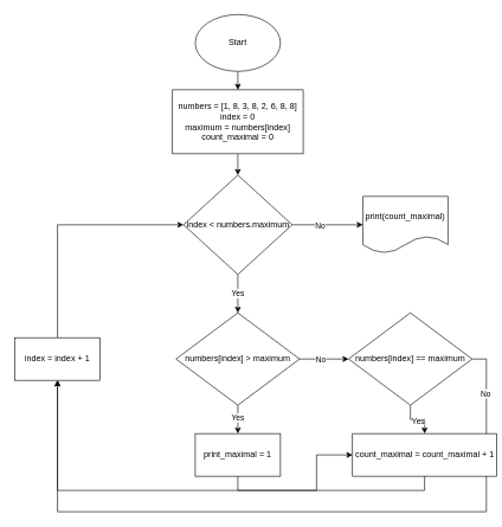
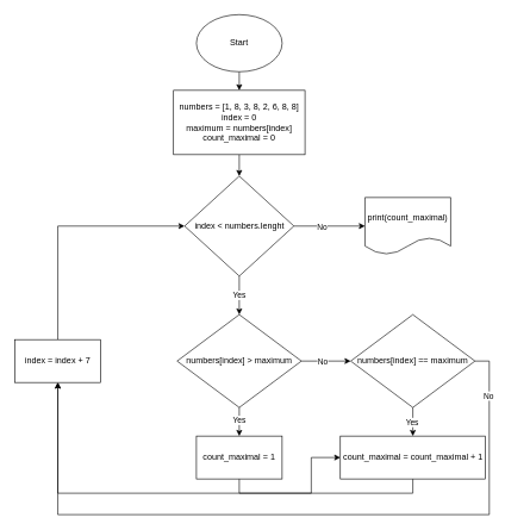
  <mxCell id="0" />
  <mxCell id="1" parent="0" />
  <mxCell id="2" style="edgeStyle=orthogonalEdgeStyle;rounded=0;orthogonalLoop=1;jettySize=auto;html=1;exitX=0.5;exitY=1;exitDx=0;exitDy=0;entryX=0.5;entryY=0;entryDx=0;entryDy=0;" edge="1" parent="1" source="3" target="5"><mxGeometry relative="1" as="geometry" /></mxCell>
  <mxCell id="3" value="Start" style="ellipse;whiteSpace=wrap;html=1;" vertex="1" parent="1"><mxGeometry x="274" y="20" width="120" height="80" as="geometry" /></mxCell>
  <mxCell id="4" style="edgeStyle=orthogonalEdgeStyle;rounded=0;orthogonalLoop=1;jettySize=auto;html=1;exitX=0.5;exitY=1;exitDx=0;exitDy=0;entryX=0.5;entryY=0;entryDx=0;entryDy=0;" edge="1" parent="1" source="5" target="10"><mxGeometry relative="1" as="geometry" /></mxCell>
  <mxCell id="5" value="numbers = [1, 8, 3, 8, 2, 6, 8, 8]&lt;br&gt;index = 0&lt;br&gt;maximum = numbers[index]&lt;br&gt;count_maximal = 0" style="rounded=0;whiteSpace=wrap;html=1;" vertex="1" parent="1"><mxGeometry x="242" y="126" width="184" height="90" as="geometry" /></mxCell>
  <mxCell id="6" style="edgeStyle=orthogonalEdgeStyle;rounded=0;orthogonalLoop=1;jettySize=auto;html=1;exitX=0.5;exitY=1;exitDx=0;exitDy=0;entryX=0.5;entryY=0;entryDx=0;entryDy=0;" edge="1" parent="1" source="10" target="15"><mxGeometry relative="1" as="geometry" /></mxCell>
  <mxCell id="7" value="Yes" style="edgeLabel;html=1;align=center;verticalAlign=middle;resizable=0;points=[];" vertex="1" connectable="0" parent="6"><mxGeometry x="-0.037" y="-1" relative="1" as="geometry"><mxPoint as="offset" /></mxGeometry></mxCell>
  <mxCell id="8" style="edgeStyle=orthogonalEdgeStyle;rounded=0;orthogonalLoop=1;jettySize=auto;html=1;exitX=1;exitY=0.5;exitDx=0;exitDy=0;entryX=0;entryY=0.5;entryDx=0;entryDy=0;" edge="1" parent="1" source="10" target="27"><mxGeometry relative="1" as="geometry" /></mxCell>
  <mxCell id="9" value="No" style="edgeLabel;html=1;align=center;verticalAlign=middle;resizable=0;points=[];" vertex="1" connectable="0" parent="8"><mxGeometry x="-0.226" relative="1" as="geometry"><mxPoint as="offset" /></mxGeometry></mxCell>
- <mxCell id="10" value="index &amp;lt; numbers.maximum" style="rhombus;whiteSpace=wrap;html=1;" vertex="1" parent="1"><mxGeometry x="257.5" y="246" width="153" height="140" as="geometry" /></mxCell>
+ <mxCell id="10" value="index &amp;lt; numbers.lenght" style="rhombus;whiteSpace=wrap;html=1;" vertex="1" parent="1"><mxGeometry x="257.5" y="246" width="153" height="140" as="geometry" /></mxCell>
  <mxCell id="11" style="edgeStyle=orthogonalEdgeStyle;rounded=0;orthogonalLoop=1;jettySize=auto;html=1;exitX=0.5;exitY=1;exitDx=0;exitDy=0;entryX=0.5;entryY=0;entryDx=0;entryDy=0;" edge="1" parent="1" source="15" target="17"><mxGeometry relative="1" as="geometry" /></mxCell>
  <mxCell id="12" value="Yes" style="edgeLabel;html=1;align=center;verticalAlign=middle;resizable=0;points=[];" vertex="1" connectable="0" parent="11"><mxGeometry x="-0.15" y="-1" relative="1" as="geometry"><mxPoint as="offset" /></mxGeometry></mxCell>
  <mxCell id="13" style="edgeStyle=orthogonalEdgeStyle;rounded=0;orthogonalLoop=1;jettySize=auto;html=1;exitX=1;exitY=0.5;exitDx=0;exitDy=0;entryX=0;entryY=0.5;entryDx=0;entryDy=0;" edge="1" parent="1" source="15" target="22"><mxGeometry relative="1" as="geometry" /></mxCell>
  <mxCell id="14" value="No" style="edgeLabel;html=1;align=center;verticalAlign=middle;resizable=0;points=[];" vertex="1" connectable="0" parent="13"><mxGeometry x="-0.159" relative="1" as="geometry"><mxPoint as="offset" /></mxGeometry></mxCell>
  <mxCell id="15" value="numbers[index] &amp;gt; maximum" style="rhombus;whiteSpace=wrap;html=1;" vertex="1" parent="1"><mxGeometry x="247" y="440" width="174" height="130" as="geometry" /></mxCell>
  <mxCell id="16" style="edgeStyle=orthogonalEdgeStyle;rounded=0;orthogonalLoop=1;jettySize=auto;html=1;exitX=0.5;exitY=1;exitDx=0;exitDy=0;" edge="1" parent="1" source="17" target="24"><mxGeometry relative="1" as="geometry" /></mxCell>
- <mxCell id="17" value="print_maximal = 1" style="rounded=0;whiteSpace=wrap;html=1;" vertex="1" parent="1"><mxGeometry x="274" y="610" width="120" height="60" as="geometry" /></mxCell>
+ <mxCell id="17" value="count_maximal = 1" style="rounded=0;whiteSpace=wrap;html=1;" vertex="1" parent="1"><mxGeometry x="274" y="610" width="120" height="60" as="geometry" /></mxCell>
  <mxCell id="18" style="edgeStyle=orthogonalEdgeStyle;rounded=0;orthogonalLoop=1;jettySize=auto;html=1;exitX=0.5;exitY=1;exitDx=0;exitDy=0;entryX=0.5;entryY=0;entryDx=0;entryDy=0;" edge="1" parent="1" source="22" target="24"><mxGeometry relative="1" as="geometry" /></mxCell>
  <mxCell id="19" value="Yes" style="edgeLabel;html=1;align=center;verticalAlign=middle;resizable=0;points=[];" vertex="1" connectable="0" parent="18"><mxGeometry y="-2" relative="1" as="geometry"><mxPoint as="offset" /></mxGeometry></mxCell>
  <mxCell id="20" style="edgeStyle=orthogonalEdgeStyle;rounded=0;orthogonalLoop=1;jettySize=auto;html=1;exitX=1;exitY=0.5;exitDx=0;exitDy=0;entryX=0.5;entryY=1;entryDx=0;entryDy=0;" edge="1" parent="1" source="22" target="26"><mxGeometry relative="1" as="geometry"><Array as="points"><mxPoint x="684" y="505" /><mxPoint x="684" y="720" /><mxPoint x="80" y="720" /></Array></mxGeometry></mxCell>
  <mxCell id="21" value="No" style="edgeLabel;html=1;align=center;verticalAlign=middle;resizable=0;points=[];" vertex="1" connectable="0" parent="20"><mxGeometry x="-0.867" y="-2" relative="1" as="geometry"><mxPoint as="offset" /></mxGeometry></mxCell>
  <mxCell id="22" value="numbers[index] == maximum" style="rhombus;whiteSpace=wrap;html=1;" vertex="1" parent="1"><mxGeometry x="490" y="440" width="174" height="130" as="geometry" /></mxCell>
  <mxCell id="23" style="edgeStyle=orthogonalEdgeStyle;rounded=0;orthogonalLoop=1;jettySize=auto;html=1;exitX=0.5;exitY=1;exitDx=0;exitDy=0;entryX=0.5;entryY=1;entryDx=0;entryDy=0;" edge="1" parent="1" source="24" target="26"><mxGeometry relative="1" as="geometry" /></mxCell>
- <mxCell id="24" value="count_maximal = count_maximal&amp;nbsp;+&amp;nbsp;1" style="rounded=0;whiteSpace=wrap;html=1;" vertex="1" parent="1"><mxGeometry x="495.5" y="610" width="203" height="60" as="geometry" /></mxCell>
+ <mxCell id="24" value="count_maximal = count_maximal&amp;nbsp;+&amp;nbsp;1" style="rounded=0;whiteSpace=wrap;html=1;" vertex="1" parent="1"><mxGeometry x="475.5" y="610" width="203" height="60" as="geometry" /></mxCell>
  <mxCell id="25" style="edgeStyle=orthogonalEdgeStyle;rounded=0;orthogonalLoop=1;jettySize=auto;html=1;exitX=0.5;exitY=0;exitDx=0;exitDy=0;entryX=0;entryY=0.5;entryDx=0;entryDy=0;" edge="1" parent="1" source="26" target="10"><mxGeometry relative="1" as="geometry" /></mxCell>
- <mxCell id="26" value="index = index + 1" style="rounded=0;whiteSpace=wrap;html=1;" vertex="1" parent="1"><mxGeometry x="20" y="475" width="120" height="60" as="geometry" /></mxCell>
+ <mxCell id="26" value="index = index + 7" style="rounded=0;whiteSpace=wrap;html=1;" vertex="1" parent="1"><mxGeometry x="20" y="475" width="120" height="60" as="geometry" /></mxCell>
  <mxCell id="27" value="print(count_maximal)" style="shape=document;whiteSpace=wrap;html=1;boundedLbl=1;" vertex="1" parent="1"><mxGeometry x="510" y="276" width="120" height="80" as="geometry" /></mxCell>
